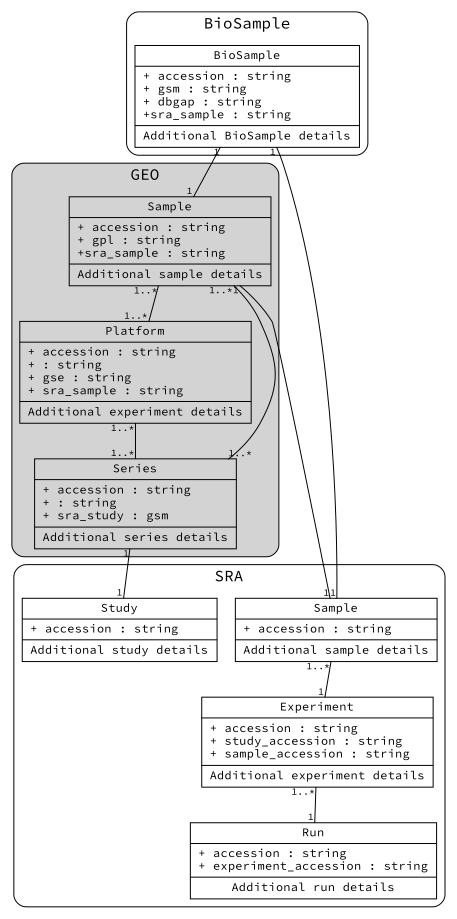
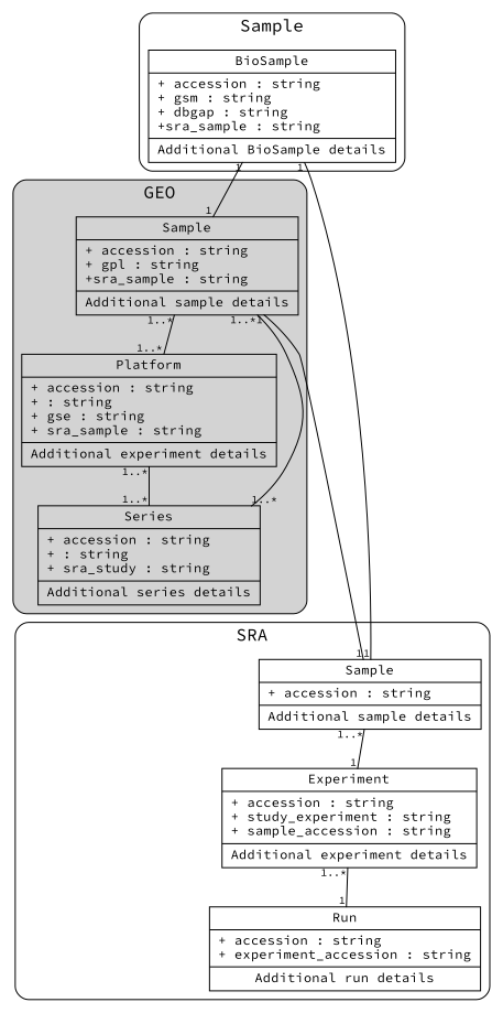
  digraph {
    fontname="Source Code Pro"
    fontsize=12
    node [fontname="Source Code Pro" fontsize=12 shape=record]
    edge [arrowhead=none fontname="Source Code Pro" fontsize=10 headlabel=1 taillabel="1..*"]
-   n1 [label="{Experiment|+ accession : string\l+ study_accession : string\l+ sample_accession : string\l| Additional experiment\ details}"]
+   n1 [label="{Experiment|+ accession : string\l+ study_experiment : string\l+ sample_accession : string\l| Additional experiment\ details}"]
    n2 [label="{Run|+ accession : string\l+ experiment_accession : string\l| Additional run\ details}"]
    n3 [label="{Sample|+ accession : string\l| Additional sample\ details}"]
-   n4 [label="{Study|+ accession : string\l| Additional study\ details}"]
    n5 [label="{BioSample|+ accession : string\l+ gsm : string\l+ dbgap : string\l+sra_sample : string\l| Additional BioSample\ details}"]
    n6 [label="{Sample|+ accession : string\l+ gpl : string\l+sra_sample : string\l| Additional sample details}"]
    n7 [label="{Platform|+ accession : string\l+  : string\l+ gse : string\l+ sra_sample : string\l| Additional experiment details}"]
-   n8 [label="{Series|+ accession : string\l+  : string\l+ sra_study : gsm\l| Additional series details}"]
+   n8 [label="{Series|+ accession : string\l+  : string\l+ sra_study : string\l| Additional series details}"]
    subgraph cluster_1 {
      fontsize=16
      label=SRA
      style=rounded
      n1
      n2
      n3
-     n4
    }
    subgraph cluster_2 {
      fontsize=16
-     label=BioSample
+     label=Sample
      style=rounded
      n5
    }
    subgraph cluster_3 {
      bgcolor=lightgray
      fontsize=16
      label=GEO
      style=rounded
      n6
      n7
      n8
    }
    n1 -> n2
    n3 -> n1
    n5 -> n3 [taillabel=1]
    n5 -> n6 [taillabel=1]
    n6 -> n3 [taillabel=1]
    n6 -> n7 [headlabel="1..*"]
    n6 -> n8 [headlabel="1..*"]
    n7 -> n8 [headlabel="1..*"]
-   n8 -> n4 [taillabel=1]
  }
